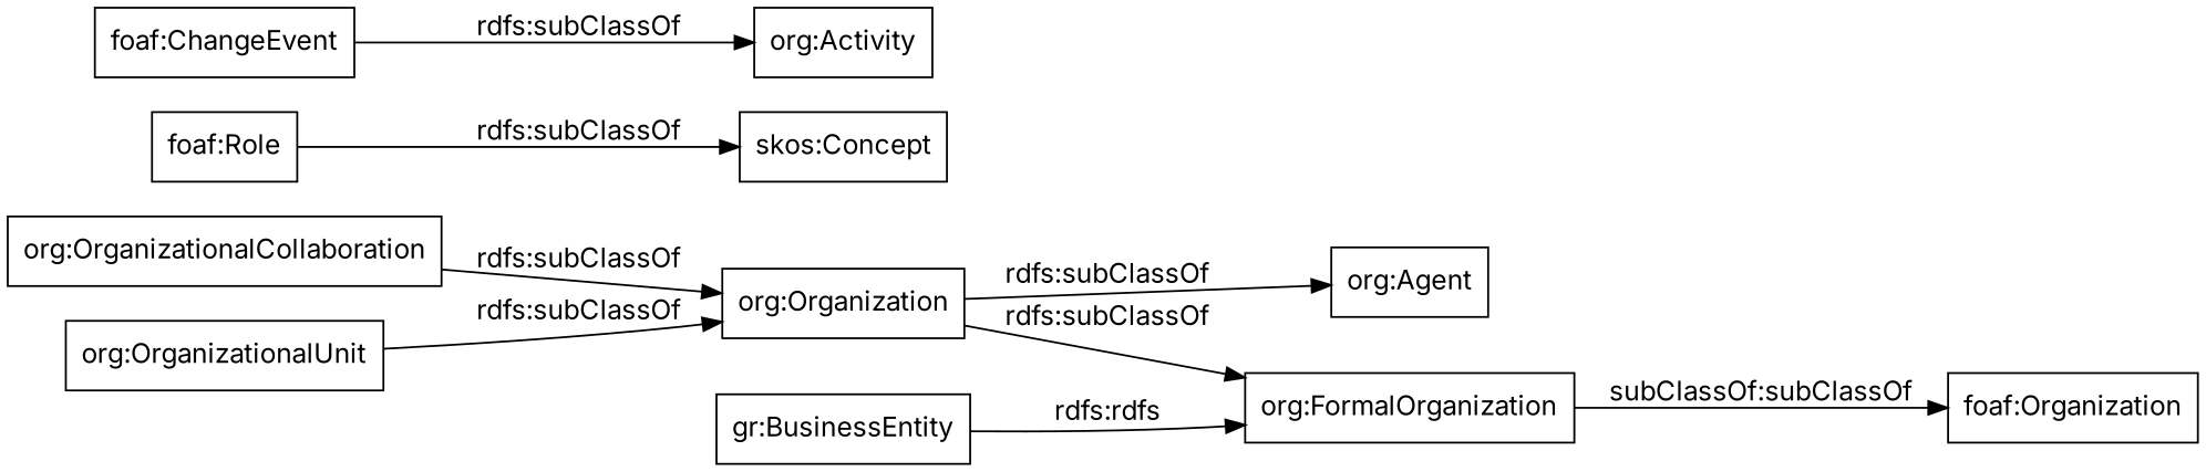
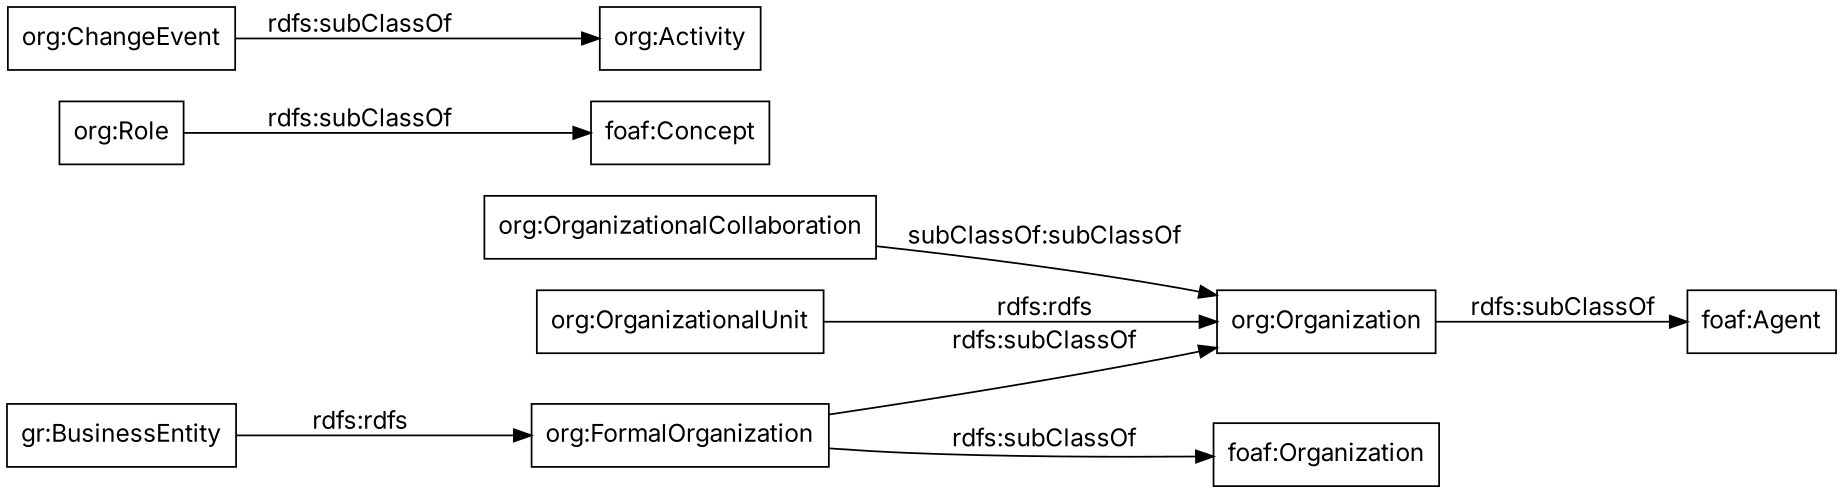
  digraph {
    fontname=Inter
    rankdir=LR
    node [color=black fontname=Inter shape=rectangle]
    edge [fontname=Inter]
    "org:FormalOrganization"
    "foaf:Organization"
    "org:Organization"
-   "foaf:Agent" [label="org:Agent"]
+   "foaf:Agent"
    "org:OrganizationalCollaboration"
-   "org:Role" [label="foaf:Role"]
-   "skos:Concept"
+   "org:Role"
+   "skos:Concept" [label="foaf:Concept"]
    "gr:BusinessEntity"
    "org:OrganizationalUnit"
    n10 [label="org:Activity"]
-   "org:ChangeEvent" [label="foaf:ChangeEvent"]
-   "org:FormalOrganization" -> "foaf:Organization" [label="subClassOf:subClassOf"]
-   "org:Organization" -> "org:FormalOrganization" [label="rdfs:subClassOf"]
+   "org:ChangeEvent"
+   "org:FormalOrganization" -> "foaf:Organization" [label="rdfs:subClassOf"]
+   "org:FormalOrganization" -> "org:Organization" [label="rdfs:subClassOf"]
    "org:Organization" -> "foaf:Agent" [label="rdfs:subClassOf"]
-   "org:OrganizationalCollaboration" -> "org:Organization" [label="rdfs:subClassOf"]
+   "org:OrganizationalCollaboration" -> "org:Organization" [label="subClassOf:subClassOf"]
    "org:Role" -> "skos:Concept" [label="rdfs:subClassOf"]
    "gr:BusinessEntity" -> "org:FormalOrganization" [label="rdfs:rdfs"]
-   "org:OrganizationalUnit" -> "org:Organization" [label="rdfs:subClassOf"]
+   "org:OrganizationalUnit" -> "org:Organization" [label="rdfs:rdfs"]
    "org:ChangeEvent" -> n10 [label="rdfs:subClassOf"]
  }
